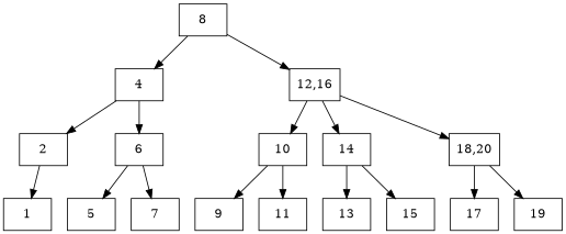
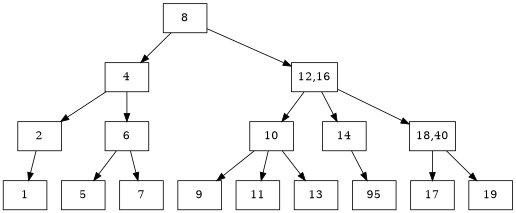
  digraph {
    node [shape=record]
    n1 [label=8]
    n2 [label=4]
    n3 [label="12,16"]
    n4 [label=2]
    n5 [label=6]
    n6 [label=10]
    n7 [label=14]
-   n8 [label="18,20"]
+   n8 [label="18,40"]
    n9 [label=1]
    n10 [label=5]
    n11 [label=7]
    n12 [label=9]
    n13 [label=11]
    n14 [label=13]
-   n15 [label=15]
+   n15 [label=95]
    n16 [label=17]
    n17 [label=19]
    n1 -> n2
    n1 -> n3
    n2 -> n4
    n2 -> n5
    n3 -> n6
    n3 -> n7
    n3 -> n8
    n4 -> n9
    n5 -> n10
    n5 -> n11
    n6 -> n12
    n6 -> n13
-   n7 -> n14
+   n6 -> n14
    n7 -> n15
    n8 -> n16
    n8 -> n17
  }
